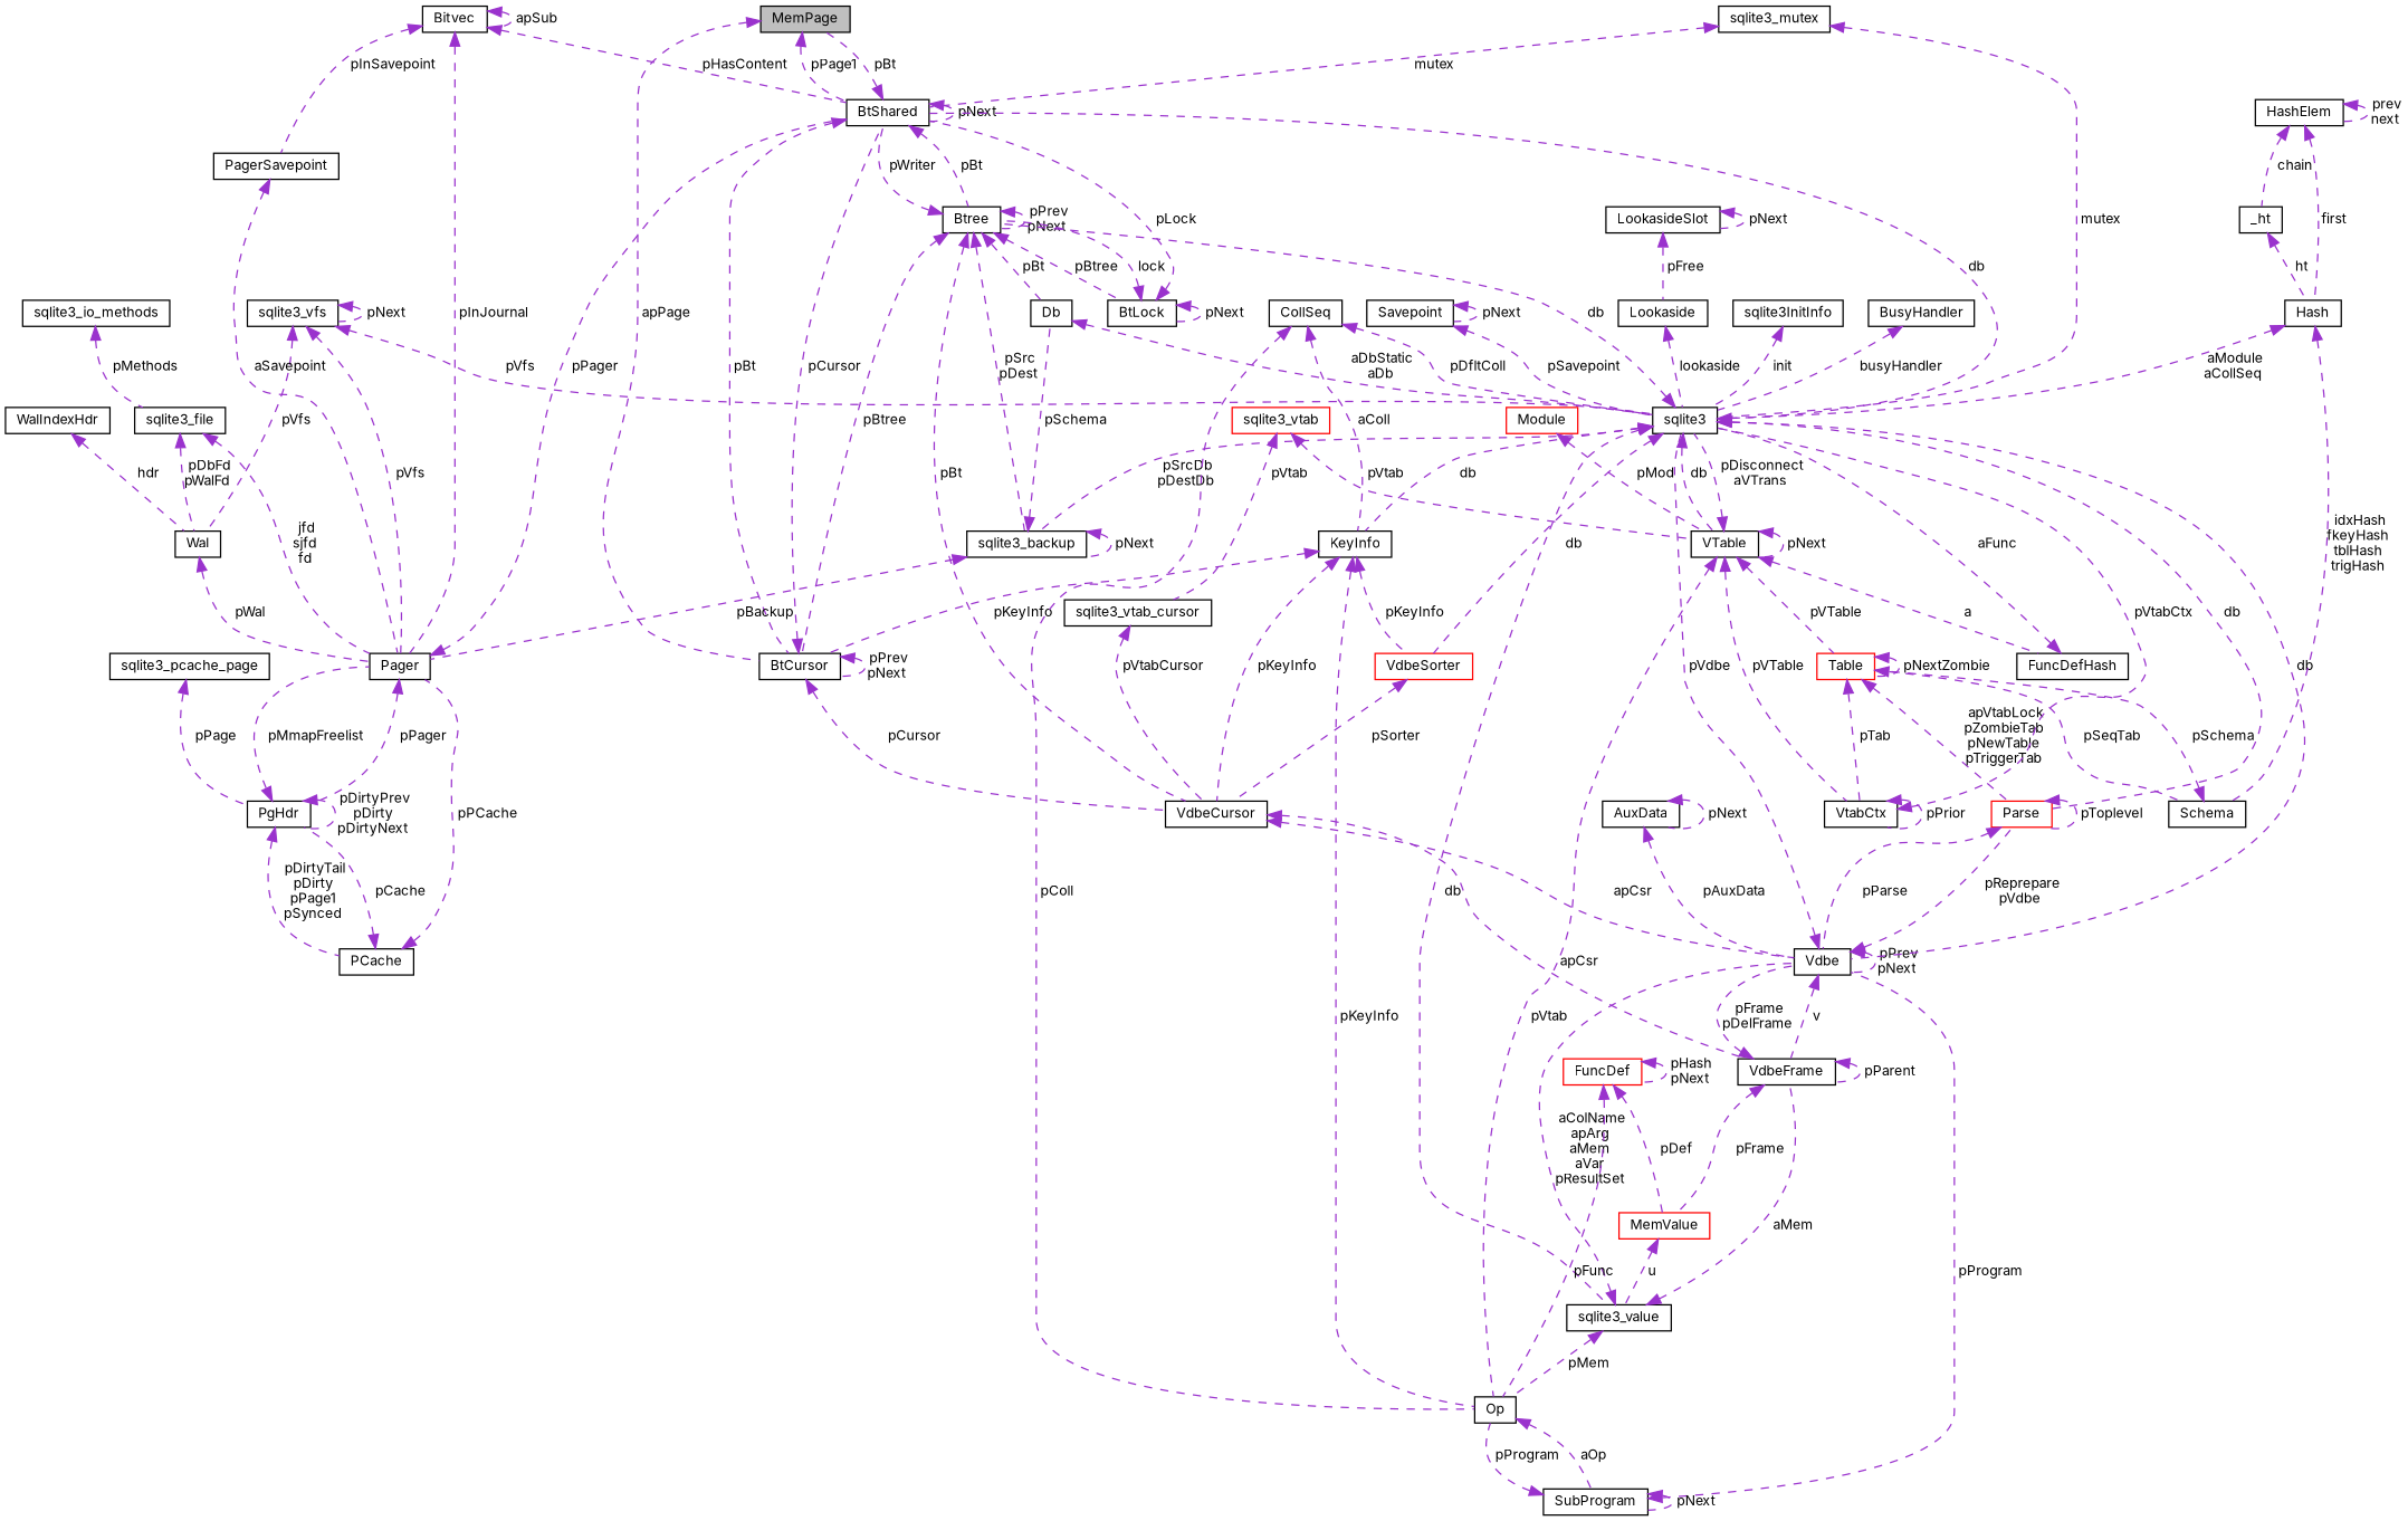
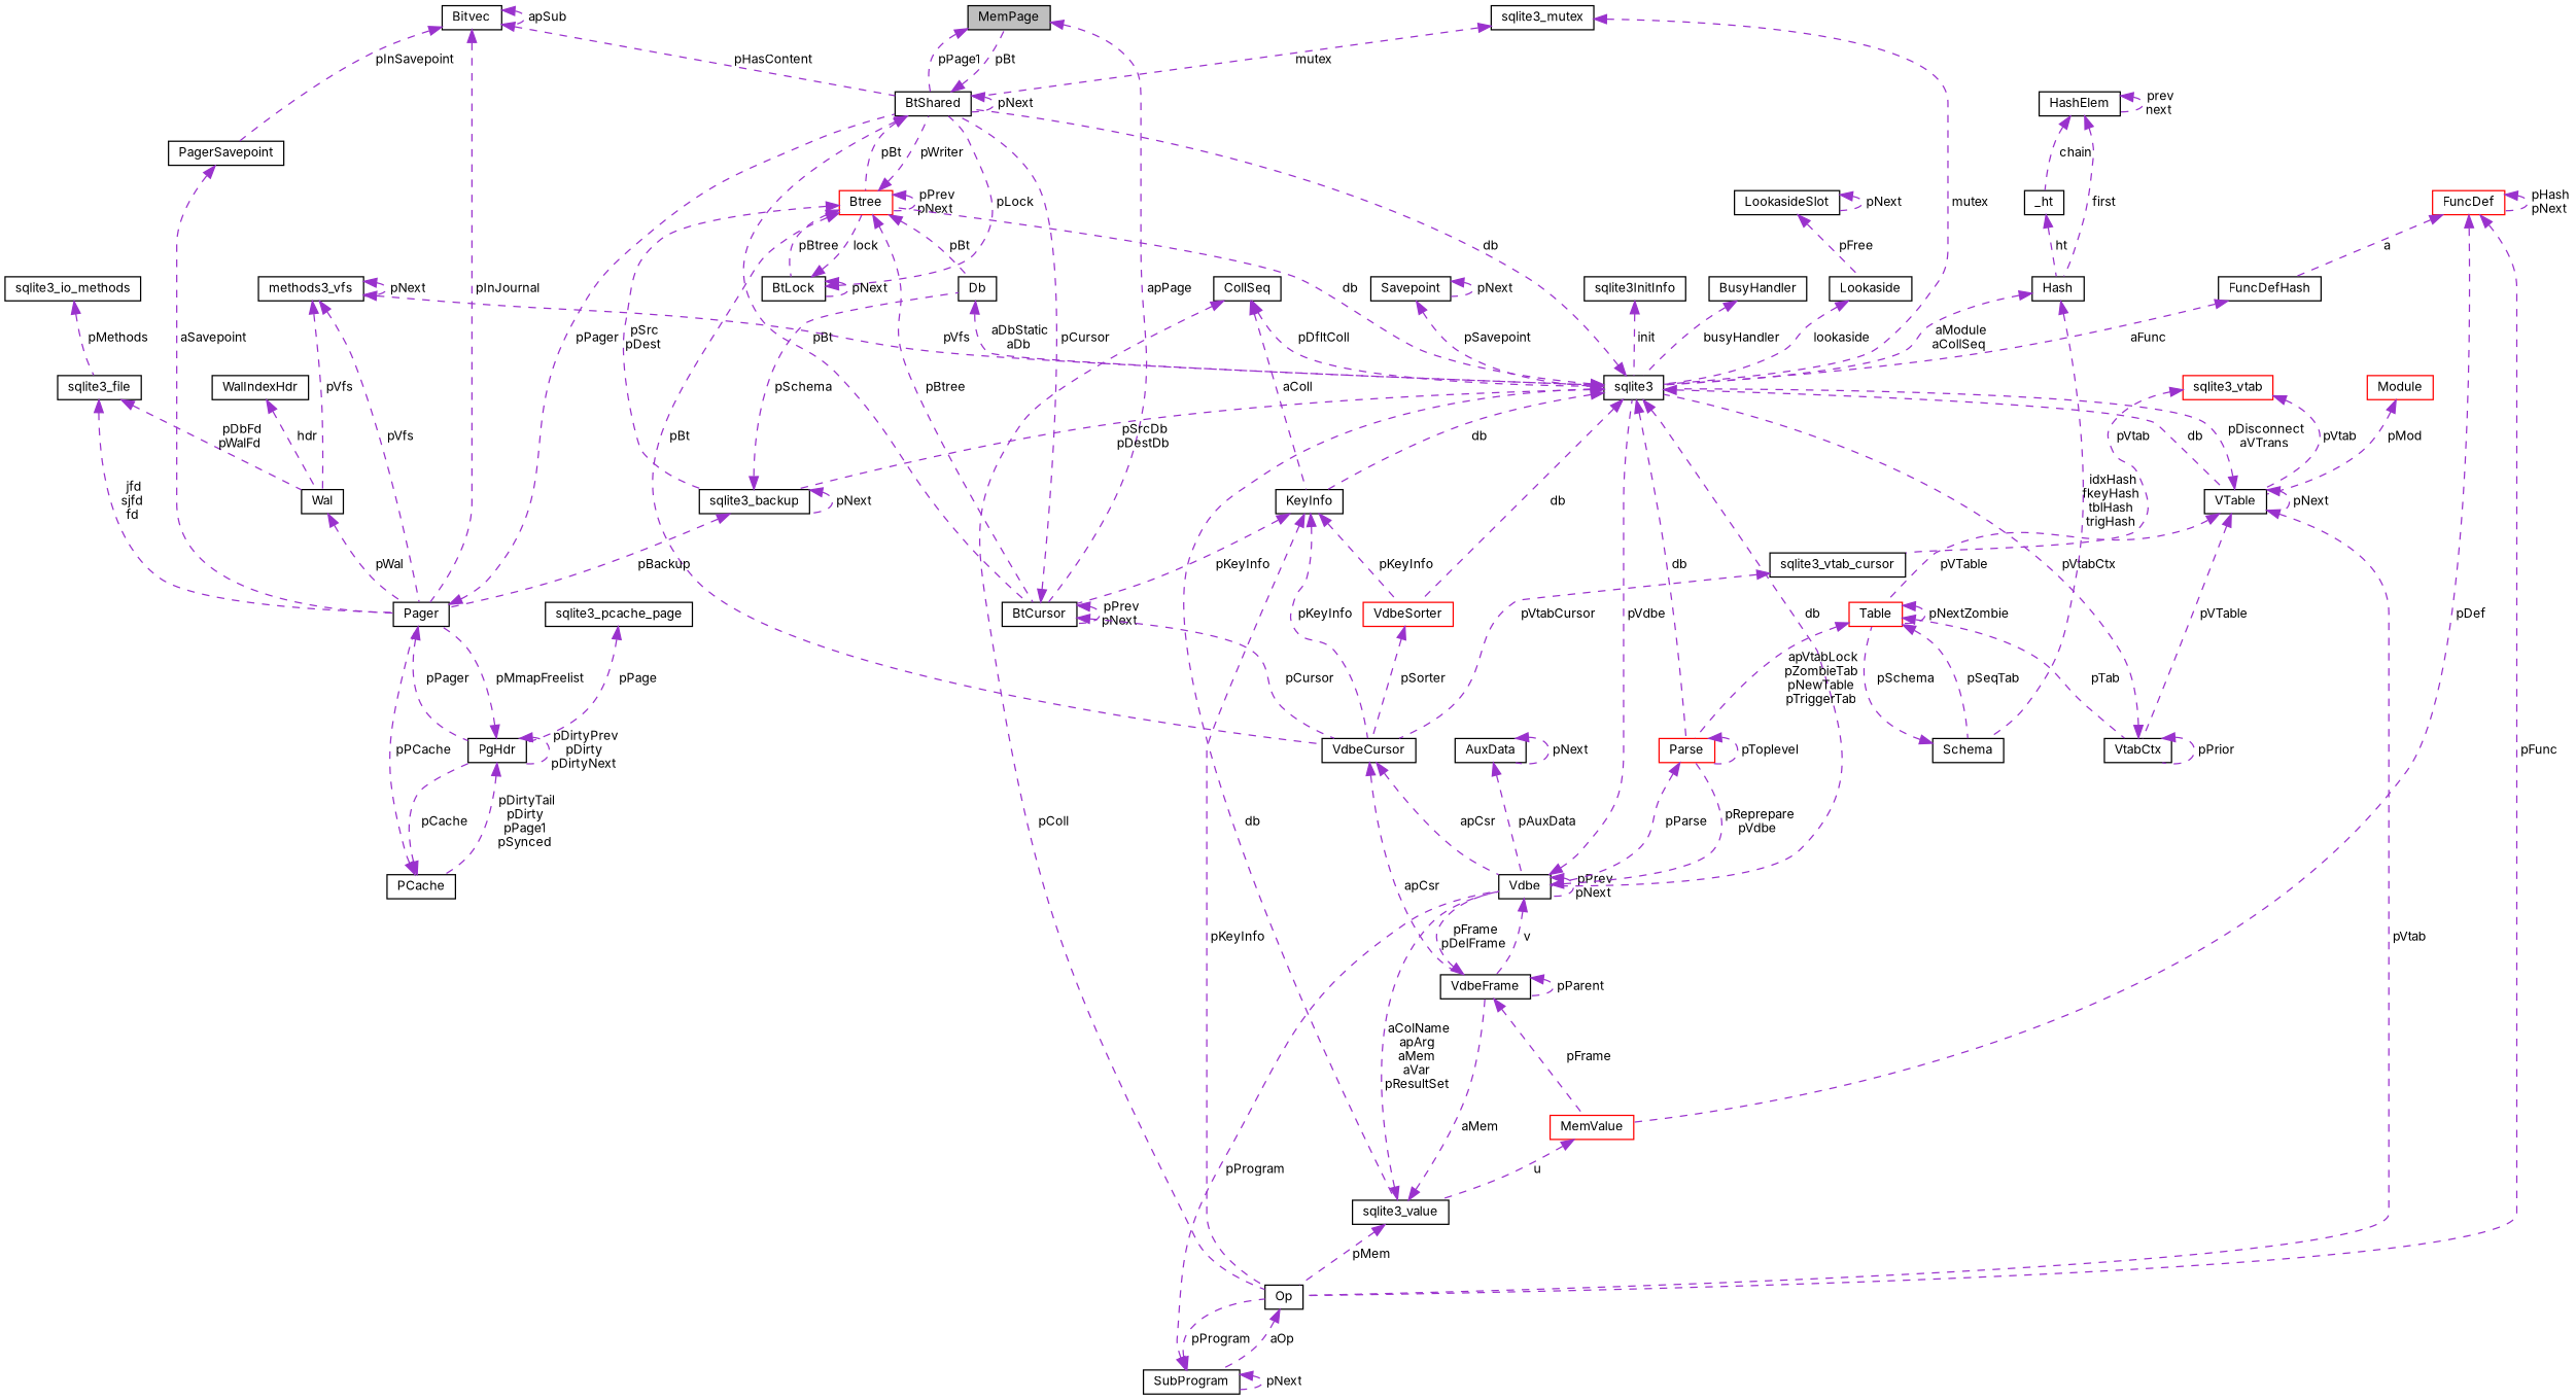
  digraph {
    fontname=Inter
    node [color=black fillcolor=white fontname=Inter fontsize=10 shape=record style=filled]
    edge [color=darkorchid3 dir=back fontname=Inter fontsize=10 labelfontname=Helvetica labelfontsize=10 style=dashed]
    n1 [fillcolor=grey75 fontcolor=black height=0.2 label=MemPage width=0.4]
    n2 [height=0.2 label=BtShared width=0.4]
    n3 [height=0.2 label=BtCursor width=0.4]
-   n4 [height=0.2 label=Btree width=0.4]
+   n4 [color=red height=0.2 label=Btree width=0.4]
    n5 [height=0.2 label=VdbeCursor width=0.4]
    n6 [height=0.2 label=sqlite3_backup width=0.4]
    n7 [height=0.2 label=BtLock width=0.4]
    n8 [height=0.2 label=Db width=0.4]
    n9 [height=0.2 label=Vdbe width=0.4]
    n10 [height=0.2 label=VdbeFrame width=0.4]
    n11 [height=0.2 label=KeyInfo width=0.4]
    n12 [color=red height=0.2 label=VdbeSorter width=0.4]
    n13 [height=0.2 label=Op width=0.4]
    n14 [height=0.2 label=SubProgram width=0.4]
    n15 [height=0.2 label=sqlite3 width=0.4]
    n16 [height=0.2 label=sqlite3_value width=0.4]
    n17 [height=0.2 label=VTable width=0.4]
    n18 [color=red height=0.2 label=Parse width=0.4]
    n19 [color=red height=0.2 label=Table width=0.4]
    n20 [height=0.2 label=VtabCtx width=0.4]
    n21 [height=0.2 label=Pager width=0.4]
    n22 [color=red height=0.2 label=MemValue width=0.4]
    n23 [height=0.2 label=sqlite3_vtab_cursor width=0.4]
    n24 [color=red height=0.2 label=sqlite3_vtab width=0.4]
    n25 [color=red height=0.2 label=FuncDef width=0.4]
    n26 [height=0.2 label=FuncDefHash width=0.4]
    n27 [height=0.2 label=AuxData width=0.4]
    n28 [height=0.2 label=CollSeq width=0.4]
    n29 [height=0.2 label=Schema width=0.4]
    n30 [color=red height=0.2 label=Module width=0.4]
    n31 [height=0.2 label=Hash width=0.4]
    n32 [height=0.2 label=_ht width=0.4]
    n33 [height=0.2 label=HashElem width=0.4]
    n34 [height=0.2 label=Savepoint width=0.4]
    n35 [height=0.2 label=Lookaside width=0.4]
    n36 [height=0.2 label=LookasideSlot width=0.4]
    n37 [height=0.2 label=sqlite3_mutex width=0.4]
-   n38 [height=0.2 label=sqlite3_vfs width=0.4]
+   n38 [height=0.2 label=methods3_vfs width=0.4]
    n39 [height=0.2 label=Wal width=0.4]
    n40 [height=0.2 label=PgHdr width=0.4]
    n41 [height=0.2 label=sqlite3InitInfo width=0.4]
    n42 [height=0.2 label=BusyHandler width=0.4]
    n43 [height=0.2 label=Bitvec width=0.4]
    n44 [height=0.2 label=PagerSavepoint width=0.4]
    n45 [height=0.2 label=PCache width=0.4]
    n46 [height=0.2 label=sqlite3_pcache_page width=0.4]
    n47 [height=0.2 label=sqlite3_file width=0.4]
    n48 [height=0.2 label=sqlite3_io_methods width=0.4]
    n49 [height=0.2 label=WalIndexHdr width=0.4]
    n1 -> n2 [label=" pPage1"]
    n1 -> n3 [label=" apPage"]
    n2 -> n1 [label=" pBt"]
    n2 -> n2 [label=" pNext"]
    n2 -> n3 [label=" pBt"]
    n2 -> n4 [label=" pBt"]
    n3 -> n2 [label=" pCursor"]
    n3 -> n3 [label=" pPrev\npNext"]
    n3 -> n5 [label=" pCursor"]
    n4 -> n2 [label=" pWriter"]
    n4 -> n3 [label=" pBtree"]
    n4 -> n4 [label=" pPrev\npNext"]
    n4 -> n5 [label=" pBt"]
    n4 -> n6 [label=" pSrc\npDest"]
    n4 -> n7 [label=" pBtree"]
    n4 -> n8 [label=" pBt"]
    n5 -> n9 [label=" apCsr"]
    n5 -> n10 [label=" apCsr"]
    n6 -> n6 [label=" pNext"]
    n6 -> n8 [label=" pSchema"]
    n6 -> n21 [label=" pBackup"]
    n7 -> n2 [label=" pLock"]
    n7 -> n4 [label=" lock"]
    n7 -> n7 [label=" pNext"]
    n8 -> n15 [label=" aDbStatic\naDb"]
    n9 -> n9 [label=" pPrev\npNext"]
    n9 -> n10 [label=" v"]
    n9 -> n15 [label=" pVdbe"]
    n9 -> n18 [label=" pReprepare\npVdbe"]
    n10 -> n9 [label=" pFrame\npDelFrame"]
    n10 -> n10 [label=" pParent"]
    n10 -> n22 [label=" pFrame"]
    n11 -> n3 [label=" pKeyInfo"]
    n11 -> n5 [label=" pKeyInfo"]
    n11 -> n12 [label=" pKeyInfo"]
    n11 -> n13 [label=" pKeyInfo"]
    n12 -> n5 [label=" pSorter"]
    n13 -> n14 [label=" aOp"]
    n14 -> n9 [label=" pProgram"]
    n14 -> n13 [label=" pProgram"]
    n14 -> n14 [label=" pNext"]
    n15 -> n2 [label=" db"]
    n15 -> n4 [label=" db"]
    n15 -> n6 [label=" pSrcDb\npDestDb"]
    n15 -> n9 [label=" db"]
    n15 -> n11 [label=" db"]
    n15 -> n12 [label=" db"]
    n15 -> n16 [label=" db"]
    n15 -> n17 [label=" db"]
    n15 -> n18 [label=" db"]
    n16 -> n9 [label=" aColName\napArg\naMem\naVar\npResultSet"]
    n16 -> n10 [label=" aMem"]
    n16 -> n13 [label=" pMem"]
    n17 -> n13 [label=" pVtab"]
    n17 -> n15 [label=" pDisconnect\naVTrans"]
    n17 -> n17 [label=" pNext"]
    n17 -> n19 [label=" pVTable"]
    n17 -> n20 [label=" pVTable"]
    n18 -> n9 [label=" pParse"]
    n18 -> n18 [label=" pToplevel"]
    n19 -> n18 [label=" apVtabLock\npZombieTab\npNewTable\npTriggerTab"]
    n19 -> n19 [label=" pNextZombie"]
    n19 -> n20 [label=" pTab"]
    n19 -> n29 [label=" pSeqTab"]
    n20 -> n15 [label=" pVtabCtx"]
    n20 -> n20 [label=" pPrior"]
    n21 -> n2 [label=" pPager"]
    n21 -> n40 [label=" pPager"]
    n22 -> n16 [label=" u"]
    n23 -> n5 [label=" pVtabCursor"]
    n24 -> n17 [label=" pVtab"]
    n24 -> n23 [label=" pVtab"]
    n25 -> n13 [label=" pFunc"]
    n25 -> n22 [label=" pDef"]
    n25 -> n25 [label=" pHash\npNext"]
-   n17 -> n26 [label=" a"]
+   n25 -> n26 [label=" a"]
    n26 -> n15 [label=" aFunc"]
    n27 -> n9 [label=" pAuxData"]
    n27 -> n27 [label=" pNext"]
    n28 -> n11 [label=" aColl"]
    n28 -> n13 [label=" pColl"]
    n28 -> n15 [label=" pDfltColl"]
    n29 -> n19 [label=" pSchema"]
    n30 -> n17 [label=" pMod"]
    n31 -> n15 [label=" aModule\naCollSeq"]
    n31 -> n29 [label=" idxHash\nfkeyHash\ntblHash\ntrigHash"]
    n32 -> n31 [label=" ht"]
    n33 -> n31 [label=" first"]
    n33 -> n32 [label=" chain"]
    n33 -> n33 [label=" prev\nnext"]
    n34 -> n15 [label=" pSavepoint"]
    n34 -> n34 [label=" pNext"]
    n35 -> n15 [label=" lookaside"]
    n36 -> n35 [label=" pFree"]
    n36 -> n36 [label=" pNext"]
    n37 -> n2 [label=" mutex"]
    n37 -> n15 [label=" mutex"]
    n38 -> n15 [label=" pVfs"]
    n38 -> n21 [label=" pVfs"]
    n38 -> n38 [label=" pNext"]
    n38 -> n39 [label=" pVfs"]
    n39 -> n21 [label=" pWal"]
    n40 -> n21 [label=" pMmapFreelist"]
    n40 -> n40 [label=" pDirtyPrev\npDirty\npDirtyNext"]
    n40 -> n45 [label=" pDirtyTail\npDirty\npPage1\npSynced"]
    n41 -> n15 [label=" init"]
    n42 -> n15 [label=" busyHandler"]
    n43 -> n2 [label=" pHasContent"]
    n43 -> n21 [label=" pInJournal"]
    n43 -> n43 [label=" apSub"]
    n43 -> n44 [label=" pInSavepoint"]
    n44 -> n21 [label=" aSavepoint"]
    n45 -> n21 [label=" pPCache"]
    n45 -> n40 [label=" pCache"]
    n46 -> n40 [label=" pPage"]
    n47 -> n21 [label=" jfd\nsjfd\nfd"]
    n47 -> n39 [label=" pDbFd\npWalFd"]
    n48 -> n47 [label=" pMethods"]
    n49 -> n39 [label=" hdr"]
  }
